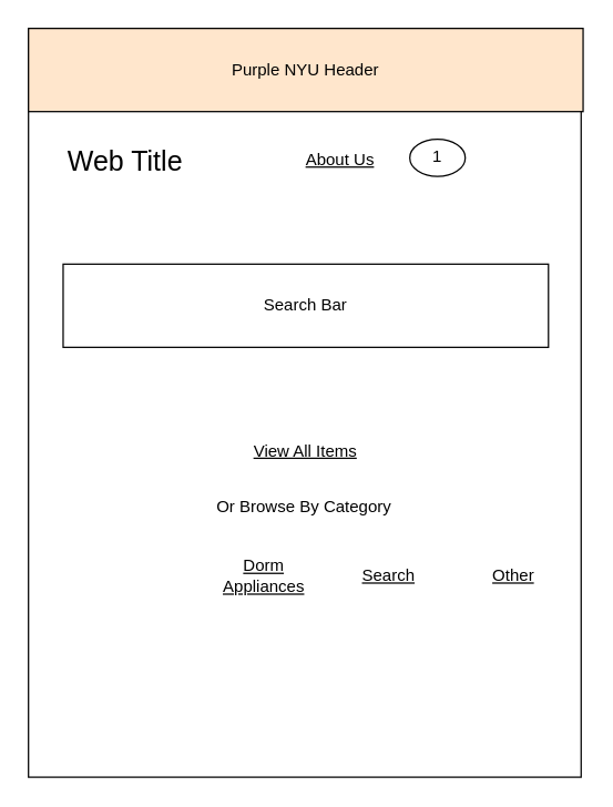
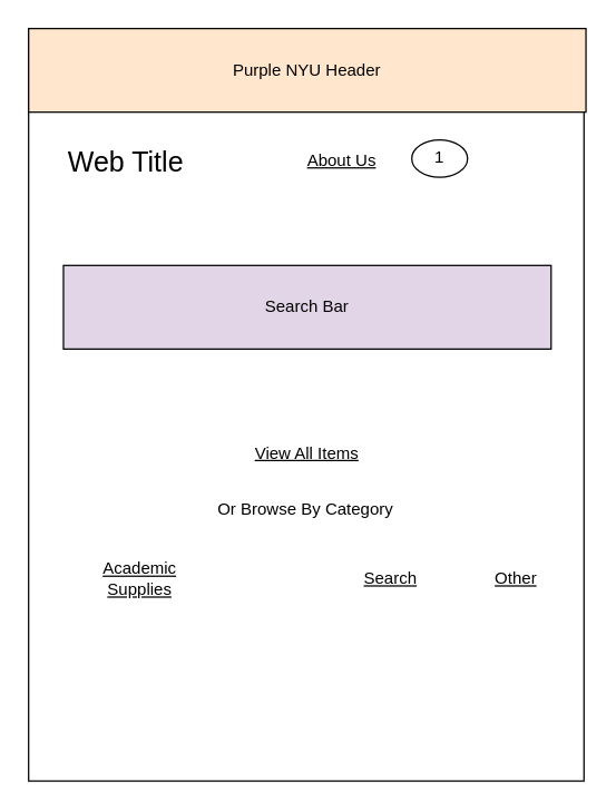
  <mxCell id="0" />
  <mxCell id="1" parent="0" />
  <mxCell id="2" value="" style="rounded=0;whiteSpace=wrap;html=1;" parent="1" vertex="1"><mxGeometry x="20" y="20" width="398.57" height="540" as="geometry" /></mxCell>
  <mxCell id="3" value="Purple NYU Header" style="rounded=0;whiteSpace=wrap;html=1;fillColor=#ffe6cc;" parent="1" vertex="1"><mxGeometry x="20" y="20" width="400" height="60" as="geometry" /></mxCell>
  <mxCell id="4" value="Web Title" style="text;html=1;strokeColor=none;fillColor=none;align=center;verticalAlign=middle;whiteSpace=wrap;rounded=0;fontSize=20;" parent="1" vertex="1"><mxGeometry x="40" y="100" width="100" height="30" as="geometry" /></mxCell>
  <mxCell id="5" value="&lt;u&gt;About Us&lt;/u&gt;" style="text;html=1;strokeColor=none;fillColor=none;align=center;verticalAlign=middle;whiteSpace=wrap;rounded=0;fontSize=12;" parent="1" vertex="1"><mxGeometry x="215" y="100" width="60" height="30" as="geometry" /></mxCell>
- <mxCell id="6" value="Search Bar" style="rounded=0;whiteSpace=wrap;html=1;fontSize=12;" parent="1" vertex="1"><mxGeometry x="45" y="190" width="350" height="60" as="geometry" /></mxCell>
+ <mxCell id="6" value="Search Bar" style="rounded=0;whiteSpace=wrap;html=1;fontSize=12;fillColor=#e1d5e7;" parent="1" vertex="1"><mxGeometry x="45" y="190" width="350" height="60" as="geometry" /></mxCell>
  <mxCell id="7" value="&lt;u&gt;View All Items&lt;/u&gt;" style="text;html=1;strokeColor=none;fillColor=none;align=center;verticalAlign=middle;whiteSpace=wrap;rounded=0;fontSize=12;" parent="1" vertex="1"><mxGeometry x="180" y="310" width="80" height="30" as="geometry" /></mxCell>
- <mxCell id="9" value="&lt;u&gt;Dorm Appliances&lt;/u&gt;" style="text;html=1;strokeColor=none;fillColor=none;align=center;verticalAlign=middle;whiteSpace=wrap;rounded=0;fontSize=12;" parent="1" vertex="1"><mxGeometry x="160" y="400" width="60" height="30" as="geometry" /></mxCell>
+ <mxCell id="8" value="&lt;u&gt;Academic Supplies&lt;/u&gt;" style="text;html=1;strokeColor=none;fillColor=none;align=center;verticalAlign=middle;whiteSpace=wrap;rounded=0;fontSize=12;" parent="1" vertex="1"><mxGeometry x="70" y="400" width="60" height="30" as="geometry" /></mxCell>
  <mxCell id="10" value="&lt;u&gt;Search&lt;/u&gt;" style="text;html=1;strokeColor=none;fillColor=none;align=center;verticalAlign=middle;whiteSpace=wrap;rounded=0;fontSize=12;" parent="1" vertex="1"><mxGeometry x="250" y="400" width="60" height="30" as="geometry" /></mxCell>
  <mxCell id="11" value="&lt;u&gt;Other&lt;/u&gt;" style="text;html=1;strokeColor=none;fillColor=none;align=center;verticalAlign=middle;whiteSpace=wrap;rounded=0;fontSize=12;" parent="1" vertex="1"><mxGeometry x="340" y="400" width="60" height="30" as="geometry" /></mxCell>
  <mxCell id="12" value="Or Browse By Category" style="text;html=1;strokeColor=none;fillColor=none;align=center;verticalAlign=middle;whiteSpace=wrap;rounded=0;" vertex="1" parent="1"><mxGeometry x="149.29" y="350" width="140" height="30" as="geometry" /></mxCell>
  <mxCell id="13" value="1" style="ellipse;whiteSpace=wrap;html=1;" vertex="1" parent="1"><mxGeometry x="295" y="100" width="40" height="26.67" as="geometry" /></mxCell>
